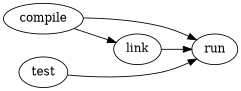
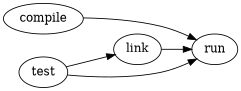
  digraph {
    rankdir=LR
    compile
    link
    run
    test
-   compile -> link
+   test -> link
    compile -> run
    link -> run
    test -> run
  }
